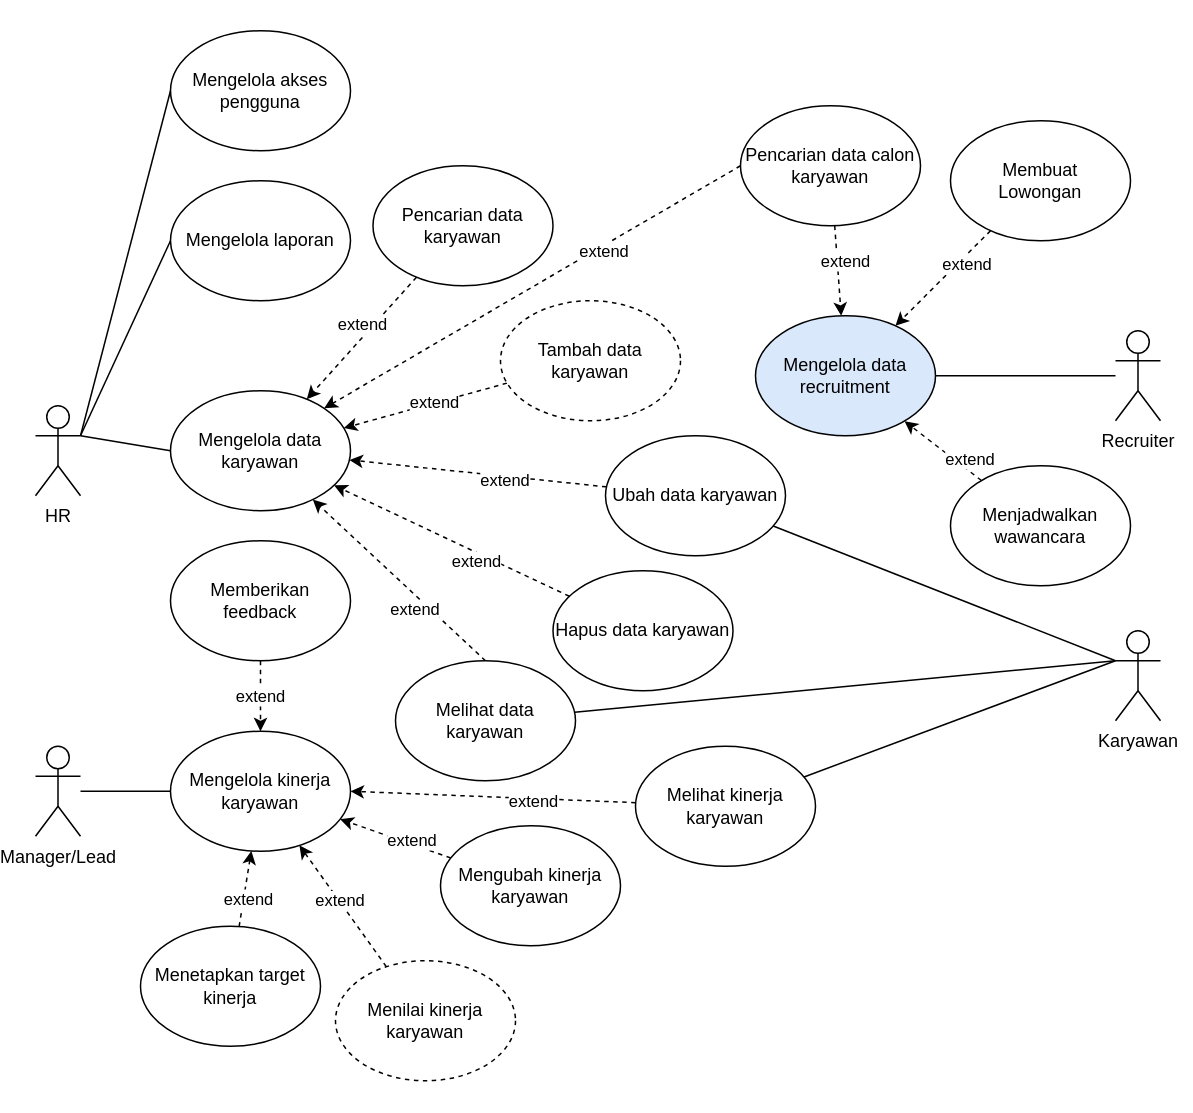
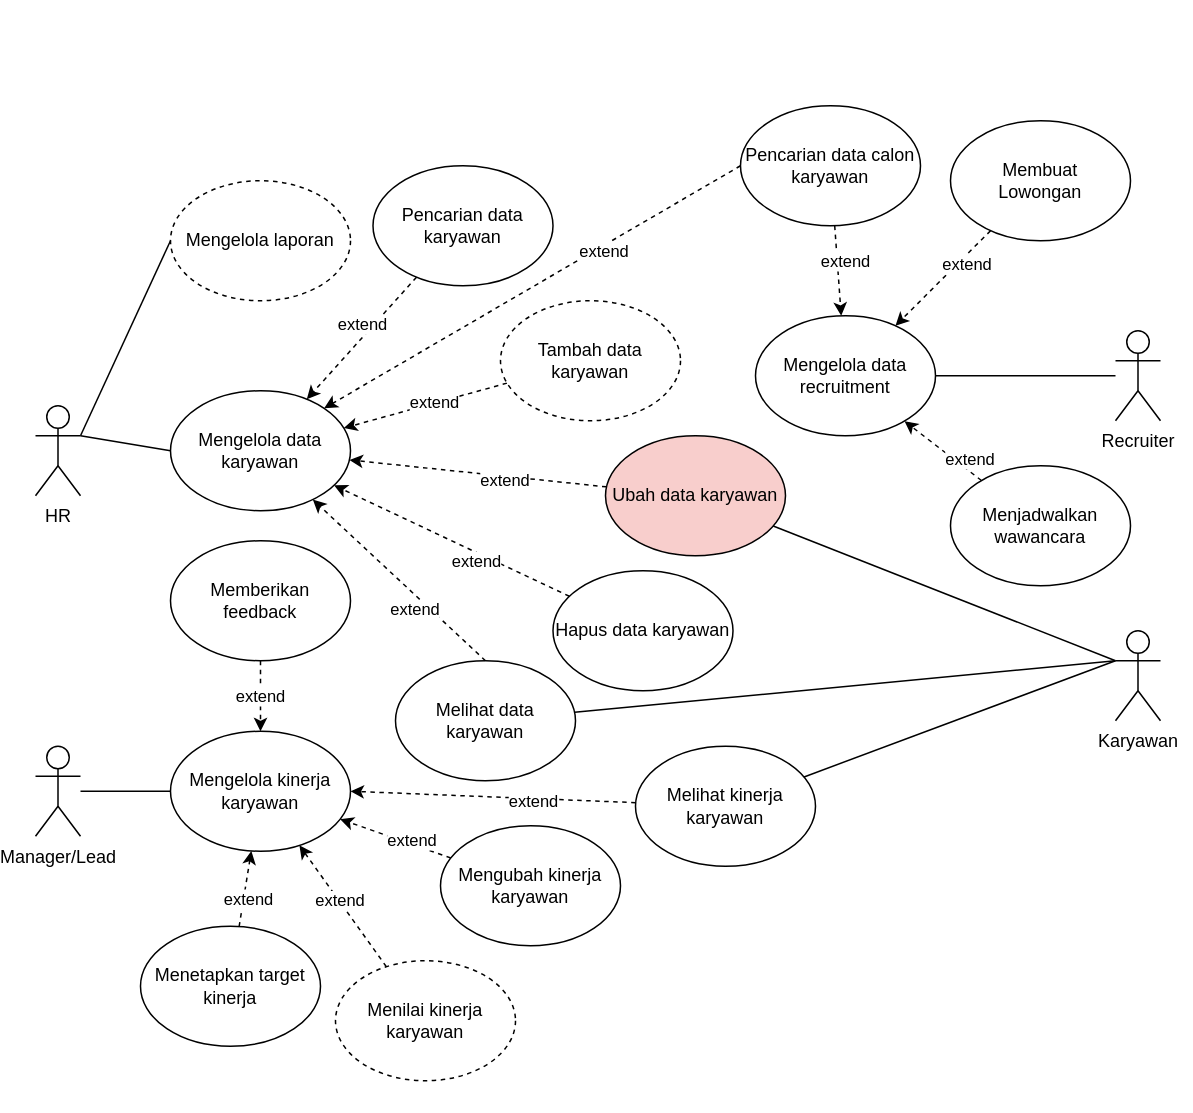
  <mxCell id="0" />
  <mxCell id="1" parent="0" />
  <mxCell id="2" value="HR" style="shape=umlActor;verticalLabelPosition=bottom;verticalAlign=top;html=1;outlineConnect=0;" vertex="1" parent="1"><mxGeometry x="20" y="270" width="30" height="60" as="geometry" /></mxCell>
  <mxCell id="3" value="Mengelola data karyawan" style="ellipse;whiteSpace=wrap;html=1;" vertex="1" parent="1"><mxGeometry x="110" y="260" width="120" height="80" as="geometry" /></mxCell>
  <mxCell id="4" value="" style="endArrow=none;html=1;exitX=1;exitY=0.333;exitDx=0;exitDy=0;exitPerimeter=0;" edge="1" parent="1" source="2"><mxGeometry width="50" height="50" relative="1" as="geometry"><mxPoint x="210" y="330" as="sourcePoint" /><mxPoint x="110" y="300" as="targetPoint" /></mxGeometry></mxCell>
  <mxCell id="5" value="" style="endArrow=classic;html=1;dashed=1;" edge="1" parent="1" source="7" target="3"><mxGeometry width="50" height="50" relative="1" as="geometry"><mxPoint x="260" y="280" as="sourcePoint" /><mxPoint x="310" y="230" as="targetPoint" /></mxGeometry></mxCell>
  <mxCell id="6" value="extend" style="edgeLabel;html=1;align=center;verticalAlign=middle;resizable=0;points=[];" vertex="1" connectable="0" parent="5"><mxGeometry x="-0.298" y="-3" relative="1" as="geometry"><mxPoint x="-9" y="5" as="offset" /></mxGeometry></mxCell>
  <mxCell id="7" value="Tambah data karyawan" style="ellipse;whiteSpace=wrap;html=1;dashed=1;" vertex="1" parent="1"><mxGeometry x="330" y="200" width="120" height="80" as="geometry" /></mxCell>
- <mxCell id="8" value="Ubah data karyawan" style="ellipse;whiteSpace=wrap;html=1;" vertex="1" parent="1"><mxGeometry x="400" y="290" width="120" height="80" as="geometry" /></mxCell>
+ <mxCell id="8" value="Ubah data karyawan" style="ellipse;whiteSpace=wrap;html=1;fillColor=#f8cecc;" vertex="1" parent="1"><mxGeometry x="400" y="290" width="120" height="80" as="geometry" /></mxCell>
  <mxCell id="9" value="Hapus data karyawan" style="ellipse;whiteSpace=wrap;html=1;" vertex="1" parent="1"><mxGeometry x="365" y="380" width="120" height="80" as="geometry" /></mxCell>
  <mxCell id="10" value="" style="endArrow=classic;html=1;dashed=1;" edge="1" parent="1" source="8" target="3"><mxGeometry width="50" height="50" relative="1" as="geometry"><mxPoint x="308.164" y="260.145" as="sourcePoint" /><mxPoint x="231.884" y="289.91" as="targetPoint" /></mxGeometry></mxCell>
  <mxCell id="11" value="extend" style="edgeLabel;html=1;align=center;verticalAlign=middle;resizable=0;points=[];" vertex="1" connectable="0" parent="10"><mxGeometry x="-0.298" y="-3" relative="1" as="geometry"><mxPoint x="-9" y="5" as="offset" /></mxGeometry></mxCell>
  <mxCell id="12" value="" style="endArrow=classic;html=1;dashed=1;" edge="1" parent="1" source="9" target="3"><mxGeometry width="50" height="50" relative="1" as="geometry"><mxPoint x="318.164" y="270.145" as="sourcePoint" /><mxPoint x="241.884" y="299.91" as="targetPoint" /></mxGeometry></mxCell>
  <mxCell id="13" value="extend" style="edgeLabel;html=1;align=center;verticalAlign=middle;resizable=0;points=[];" vertex="1" connectable="0" parent="12"><mxGeometry x="-0.298" y="-3" relative="1" as="geometry"><mxPoint x="-9" y="5" as="offset" /></mxGeometry></mxCell>
  <mxCell id="14" value="Pencarian data karyawan" style="ellipse;whiteSpace=wrap;html=1;" vertex="1" parent="1"><mxGeometry x="245" y="110" width="120" height="80" as="geometry" /></mxCell>
  <mxCell id="15" value="" style="endArrow=classic;html=1;dashed=1;" edge="1" parent="1" source="14" target="3"><mxGeometry width="50" height="50" relative="1" as="geometry"><mxPoint x="308.164" y="260.145" as="sourcePoint" /><mxPoint x="231.884" y="289.91" as="targetPoint" /></mxGeometry></mxCell>
  <mxCell id="16" value="extend" style="edgeLabel;html=1;align=center;verticalAlign=middle;resizable=0;points=[];" vertex="1" connectable="0" parent="15"><mxGeometry x="-0.298" y="-3" relative="1" as="geometry"><mxPoint x="-9" y="5" as="offset" /></mxGeometry></mxCell>
- <mxCell id="17" value="Mengelola data recruitment" style="ellipse;whiteSpace=wrap;html=1;fillColor=#dae8fc;" vertex="1" parent="1"><mxGeometry x="500" y="210" width="120" height="80" as="geometry" /></mxCell>
+ <mxCell id="17" value="Mengelola data recruitment" style="ellipse;whiteSpace=wrap;html=1;" vertex="1" parent="1"><mxGeometry x="500" y="210" width="120" height="80" as="geometry" /></mxCell>
  <mxCell id="18" value="Mengelola kinerja karyawan" style="ellipse;whiteSpace=wrap;html=1;" vertex="1" parent="1"><mxGeometry x="110" y="487" width="120" height="80" as="geometry" /></mxCell>
- <mxCell id="19" value="Mengelola akses pengguna" style="ellipse;whiteSpace=wrap;html=1;" vertex="1" parent="1"><mxGeometry x="110" y="20" width="120" height="80" as="geometry" /></mxCell>
- <mxCell id="20" value="Mengelola laporan" style="ellipse;whiteSpace=wrap;html=1;" vertex="1" parent="1"><mxGeometry x="110" y="120" width="120" height="80" as="geometry" /></mxCell>
+ <mxCell id="20" value="Mengelola laporan" style="ellipse;whiteSpace=wrap;html=1;dashed=1;" vertex="1" parent="1"><mxGeometry x="110" y="120" width="120" height="80" as="geometry" /></mxCell>
  <mxCell id="21" value="" style="endArrow=none;html=1;exitX=1;exitY=0.333;exitDx=0;exitDy=0;exitPerimeter=0;entryX=0;entryY=0.5;entryDx=0;entryDy=0;" edge="1" parent="1" source="2" target="20"><mxGeometry width="50" height="50" relative="1" as="geometry"><mxPoint x="60" y="300" as="sourcePoint" /><mxPoint x="120" y="310" as="targetPoint" /></mxGeometry></mxCell>
- <mxCell id="22" value="" style="endArrow=none;html=1;entryX=0;entryY=0.5;entryDx=0;entryDy=0;exitX=1;exitY=0.333;exitDx=0;exitDy=0;exitPerimeter=0;" edge="1" parent="1" source="2" target="19"><mxGeometry width="50" height="50" relative="1" as="geometry"><mxPoint x="60" y="300" as="sourcePoint" /><mxPoint x="120" y="590" as="targetPoint" /></mxGeometry></mxCell>
  <mxCell id="23" value="Recruiter" style="shape=umlActor;verticalLabelPosition=bottom;verticalAlign=top;html=1;outlineConnect=0;" vertex="1" parent="1"><mxGeometry x="740" y="220" width="30" height="60" as="geometry" /></mxCell>
  <mxCell id="24" value="" style="endArrow=none;html=1;" edge="1" parent="1" source="17" target="23"><mxGeometry width="50" height="50" relative="1" as="geometry"><mxPoint x="550" y="390" as="sourcePoint" /><mxPoint x="610" y="270" as="targetPoint" /></mxGeometry></mxCell>
  <mxCell id="25" value="Pencarian data calon karyawan" style="ellipse;whiteSpace=wrap;html=1;" vertex="1" parent="1"><mxGeometry x="490" y="70" width="120" height="80" as="geometry" /></mxCell>
  <mxCell id="26" value="" style="endArrow=classic;html=1;dashed=1;" edge="1" parent="1" source="25" target="17"><mxGeometry width="50" height="50" relative="1" as="geometry"><mxPoint x="321.482" y="135.193" as="sourcePoint" /><mxPoint x="208.496" y="274.799" as="targetPoint" /></mxGeometry></mxCell>
  <mxCell id="27" value="extend" style="edgeLabel;html=1;align=center;verticalAlign=middle;resizable=0;points=[];" vertex="1" connectable="0" parent="26"><mxGeometry x="-0.298" y="-3" relative="1" as="geometry"><mxPoint x="8" y="2" as="offset" /></mxGeometry></mxCell>
  <mxCell id="28" value="" style="endArrow=classic;html=1;dashed=1;entryX=1;entryY=0;entryDx=0;entryDy=0;exitX=0;exitY=0.5;exitDx=0;exitDy=0;" edge="1" parent="1" source="25" target="3"><mxGeometry width="50" height="50" relative="1" as="geometry"><mxPoint x="556.567" y="181.713" as="sourcePoint" /><mxPoint x="633.417" y="248.295" as="targetPoint" /></mxGeometry></mxCell>
  <mxCell id="29" value="extend" style="edgeLabel;html=1;align=center;verticalAlign=middle;resizable=0;points=[];" vertex="1" connectable="0" parent="28"><mxGeometry x="-0.298" y="-3" relative="1" as="geometry"><mxPoint x="8" y="2" as="offset" /></mxGeometry></mxCell>
  <mxCell id="30" value="Menjadwalkan wawancara" style="ellipse;whiteSpace=wrap;html=1;" vertex="1" parent="1"><mxGeometry x="630" y="310" width="120" height="80" as="geometry" /></mxCell>
  <mxCell id="31" value="" style="endArrow=classic;html=1;dashed=1;" edge="1" parent="1" source="30" target="17"><mxGeometry width="50" height="50" relative="1" as="geometry"><mxPoint x="533.369" y="170.752" as="sourcePoint" /><mxPoint x="631.589" y="249.271" as="targetPoint" /></mxGeometry></mxCell>
  <mxCell id="32" value="extend" style="edgeLabel;html=1;align=center;verticalAlign=middle;resizable=0;points=[];" vertex="1" connectable="0" parent="31"><mxGeometry x="-0.298" y="-3" relative="1" as="geometry"><mxPoint x="8" y="2" as="offset" /></mxGeometry></mxCell>
  <mxCell id="33" value="Melihat data karyawan" style="ellipse;whiteSpace=wrap;html=1;" vertex="1" parent="1"><mxGeometry x="260" y="440" width="120" height="80" as="geometry" /></mxCell>
  <mxCell id="34" value="" style="endArrow=classic;html=1;dashed=1;exitX=0.5;exitY=0;exitDx=0;exitDy=0;" edge="1" parent="1" source="33" target="3"><mxGeometry width="50" height="50" relative="1" as="geometry"><mxPoint x="187.203" y="410.043" as="sourcePoint" /><mxPoint x="182.854" y="349.955" as="targetPoint" /></mxGeometry></mxCell>
  <mxCell id="35" value="extend" style="edgeLabel;html=1;align=center;verticalAlign=middle;resizable=0;points=[];" vertex="1" connectable="0" parent="34"><mxGeometry x="-0.298" y="-3" relative="1" as="geometry"><mxPoint x="-9" y="5" as="offset" /></mxGeometry></mxCell>
  <mxCell id="36" value="" style="endArrow=none;html=1;entryX=0;entryY=0.333;entryDx=0;entryDy=0;entryPerimeter=0;" edge="1" parent="1" source="8" target="39"><mxGeometry width="50" height="50" relative="1" as="geometry"><mxPoint x="737.619" y="215.51" as="sourcePoint" /><mxPoint x="780" y="270.588" as="targetPoint" /></mxGeometry></mxCell>
  <mxCell id="37" value="" style="endArrow=none;html=1;startArrow=none;exitX=0;exitY=0.333;exitDx=0;exitDy=0;exitPerimeter=0;" edge="1" parent="1" source="39" target="33"><mxGeometry width="50" height="50" relative="1" as="geometry"><mxPoint x="770" y="440" as="sourcePoint" /><mxPoint x="780" y="450" as="targetPoint" /></mxGeometry></mxCell>
  <mxCell id="38" value="" style="endArrow=none;html=1;" edge="1" parent="1" target="39"><mxGeometry width="50" height="50" relative="1" as="geometry"><mxPoint x="770" y="440" as="sourcePoint" /><mxPoint x="364.234" y="483.631" as="targetPoint" /></mxGeometry></mxCell>
  <mxCell id="39" value="Karyawan" style="shape=umlActor;verticalLabelPosition=bottom;verticalAlign=top;html=1;outlineConnect=0;" vertex="1" parent="1"><mxGeometry x="740" y="420" width="30" height="60" as="geometry" /></mxCell>
  <mxCell id="40" value="Membuat &lt;br&gt;Lowongan" style="ellipse;whiteSpace=wrap;html=1;" vertex="1" parent="1"><mxGeometry x="630" y="80" width="120" height="80" as="geometry" /></mxCell>
  <mxCell id="41" value="" style="endArrow=classic;html=1;dashed=1;" edge="1" parent="1" source="40" target="17"><mxGeometry width="50" height="50" relative="1" as="geometry"><mxPoint x="660.629" y="329.816" as="sourcePoint" /><mxPoint x="609.296" y="290.228" as="targetPoint" /></mxGeometry></mxCell>
  <mxCell id="42" value="extend" style="edgeLabel;html=1;align=center;verticalAlign=middle;resizable=0;points=[];" vertex="1" connectable="0" parent="41"><mxGeometry x="-0.298" y="-3" relative="1" as="geometry"><mxPoint x="8" y="2" as="offset" /></mxGeometry></mxCell>
  <mxCell id="43" value="Manager/Lead" style="shape=umlActor;verticalLabelPosition=bottom;verticalAlign=top;html=1;outlineConnect=0;" vertex="1" parent="1"><mxGeometry x="20" y="497" width="30" height="60" as="geometry" /></mxCell>
  <mxCell id="44" value="" style="endArrow=none;html=1;" edge="1" parent="1" source="43" target="18"><mxGeometry width="50" height="50" relative="1" as="geometry"><mxPoint x="70" y="537" as="sourcePoint" /><mxPoint x="120" y="487" as="targetPoint" /></mxGeometry></mxCell>
  <mxCell id="45" style="edgeStyle=none;html=1;dashed=1;" edge="1" parent="1" source="47" target="18"><mxGeometry relative="1" as="geometry" /></mxCell>
  <mxCell id="46" value="extend" style="edgeLabel;html=1;align=center;verticalAlign=middle;resizable=0;points=[];" vertex="1" connectable="0" parent="45"><mxGeometry x="0.343" y="1" relative="1" as="geometry"><mxPoint x="8" y="9" as="offset" /></mxGeometry></mxCell>
  <mxCell id="47" value="Menilai kinerja karyawan" style="ellipse;whiteSpace=wrap;html=1;dashed=1;" vertex="1" parent="1"><mxGeometry x="220" y="640" width="120" height="80" as="geometry" /></mxCell>
  <mxCell id="48" style="edgeStyle=none;html=1;dashed=1;" edge="1" parent="1" source="50" target="18"><mxGeometry relative="1" as="geometry" /></mxCell>
  <mxCell id="49" value="extend" style="edgeLabel;html=1;align=center;verticalAlign=middle;resizable=0;points=[];" vertex="1" connectable="0" parent="48"><mxGeometry x="0.48" relative="1" as="geometry"><mxPoint y="19" as="offset" /></mxGeometry></mxCell>
  <mxCell id="50" value="Menetapkan target kinerja" style="ellipse;whiteSpace=wrap;html=1;" vertex="1" parent="1"><mxGeometry x="90" y="617" width="120" height="80" as="geometry" /></mxCell>
  <mxCell id="51" style="edgeStyle=none;html=1;dashed=1;" edge="1" parent="1" source="53" target="18"><mxGeometry relative="1" as="geometry" /></mxCell>
  <mxCell id="52" value="extend" style="edgeLabel;html=1;align=center;verticalAlign=middle;resizable=0;points=[];" vertex="1" connectable="0" parent="51"><mxGeometry x="0.371" y="-1" relative="1" as="geometry"><mxPoint y="-9" as="offset" /></mxGeometry></mxCell>
  <mxCell id="53" value="Memberikan feedback" style="ellipse;whiteSpace=wrap;html=1;" vertex="1" parent="1"><mxGeometry x="110" y="360" width="120" height="80" as="geometry" /></mxCell>
  <mxCell id="54" style="edgeStyle=none;html=1;entryX=1;entryY=0.5;entryDx=0;entryDy=0;dashed=1;" edge="1" parent="1" source="56" target="18"><mxGeometry relative="1" as="geometry" /></mxCell>
  <mxCell id="55" value="extend" style="edgeLabel;html=1;align=center;verticalAlign=middle;resizable=0;points=[];" vertex="1" connectable="0" parent="54"><mxGeometry x="-0.272" y="2" relative="1" as="geometry"><mxPoint as="offset" /></mxGeometry></mxCell>
  <mxCell id="56" value="Melihat kinerja karyawan" style="ellipse;whiteSpace=wrap;html=1;" vertex="1" parent="1"><mxGeometry x="420" y="497" width="120" height="80" as="geometry" /></mxCell>
  <mxCell id="57" style="edgeStyle=none;html=1;dashed=1;" edge="1" parent="1" source="59" target="18"><mxGeometry relative="1" as="geometry" /></mxCell>
  <mxCell id="58" value="extend" style="edgeLabel;html=1;align=center;verticalAlign=middle;resizable=0;points=[];" vertex="1" connectable="0" parent="57"><mxGeometry x="-0.263" y="-3" relative="1" as="geometry"><mxPoint as="offset" /></mxGeometry></mxCell>
  <mxCell id="59" value="Mengubah kinerja karyawan" style="ellipse;whiteSpace=wrap;html=1;" vertex="1" parent="1"><mxGeometry x="290" y="550" width="120" height="80" as="geometry" /></mxCell>
  <mxCell id="60" value="" style="endArrow=none;html=1;startArrow=none;exitX=0;exitY=0.333;exitDx=0;exitDy=0;exitPerimeter=0;" edge="1" parent="1" source="39" target="56"><mxGeometry width="50" height="50" relative="1" as="geometry"><mxPoint x="750" y="450" as="sourcePoint" /><mxPoint x="389.397" y="484.343" as="targetPoint" /></mxGeometry></mxCell>
